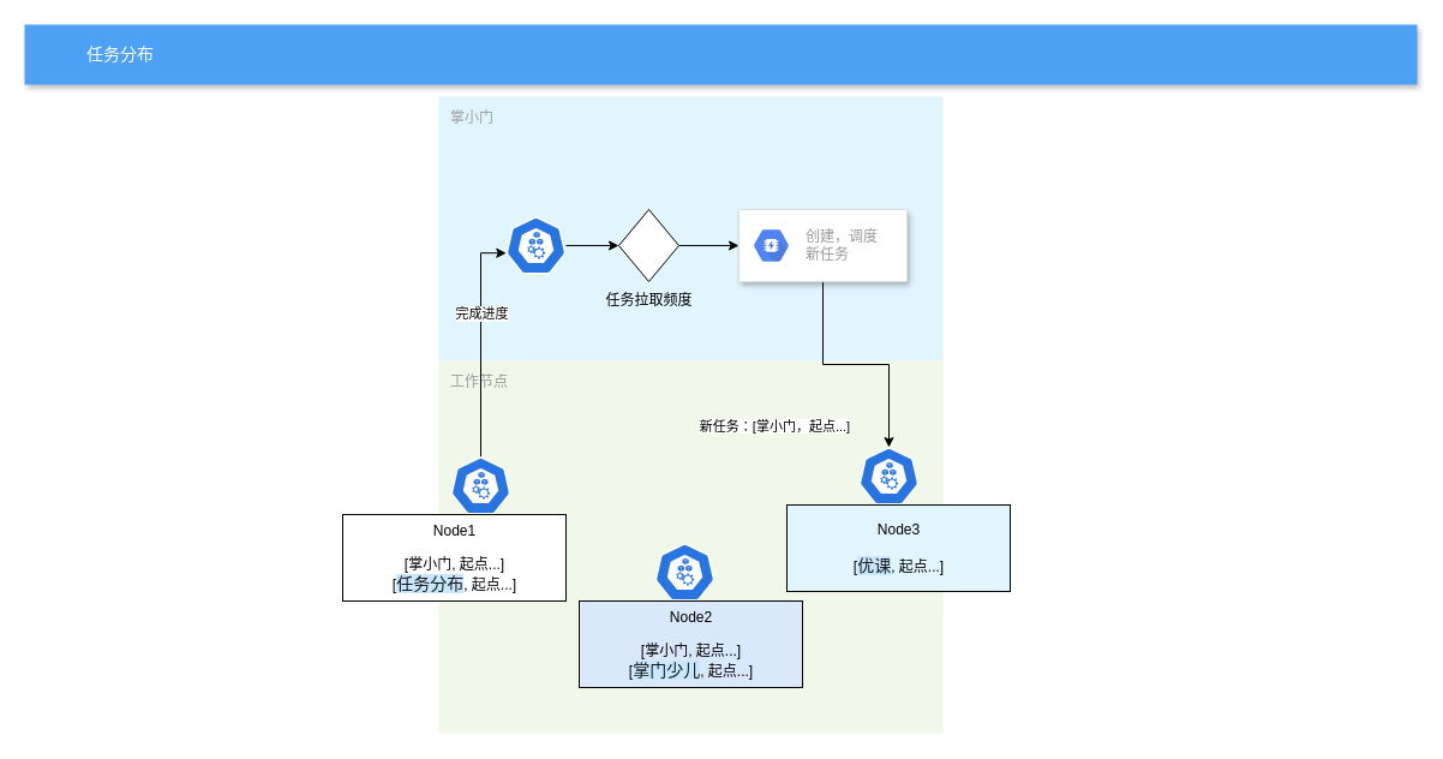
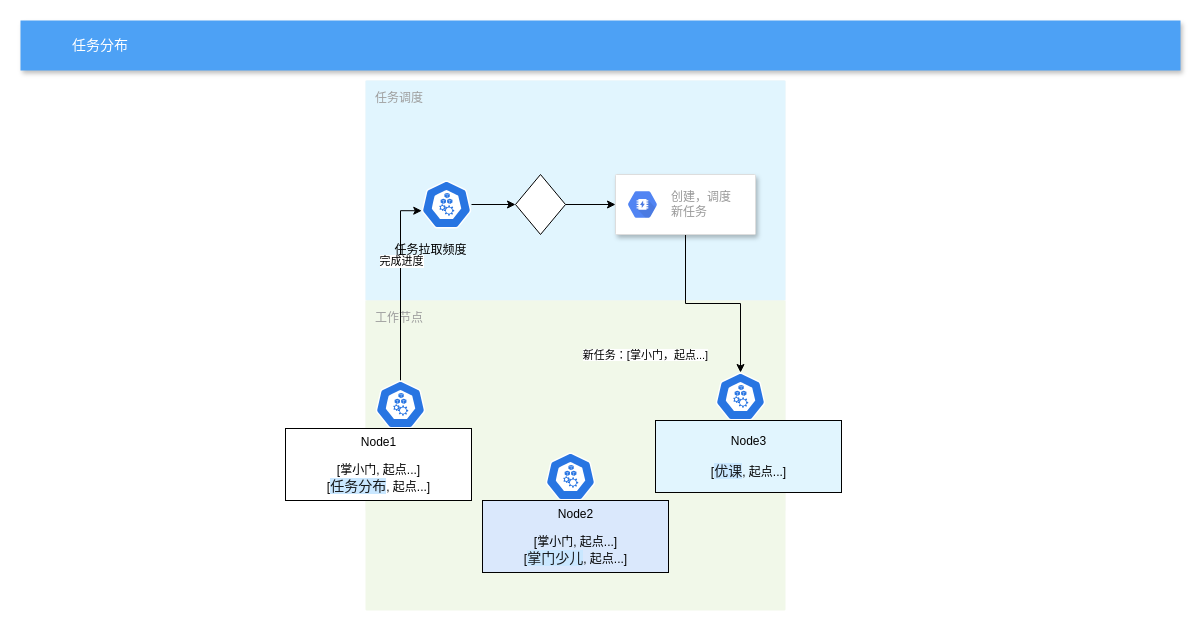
  <mxCell id="0" />
  <mxCell id="1" parent="0" />
  <mxCell id="2" value="" style="fillColor=#F6F6F6;strokeColor=none;shadow=0;gradientColor=none;fontSize=14;align=left;spacing=10;fontColor=#717171;9E9E9E;verticalAlign=top;spacingTop=-4;fontStyle=0;spacingLeft=40;html=1;" parent="1" vertex="1"><mxGeometry x="365" y="80" width="420" height="430" as="geometry" /></mxCell>
- <mxCell id="3" value="掌小门" style="rounded=1;absoluteArcSize=1;arcSize=2;html=1;strokeColor=none;gradientColor=none;shadow=0;dashed=0;strokeColor=none;fontSize=12;fontColor=#9E9E9E;align=left;verticalAlign=top;spacing=10;spacingTop=-4;fillColor=#E1F5FE;" parent="1" vertex="1"><mxGeometry x="365" y="80" width="420" height="220" as="geometry" /></mxCell>
+ <mxCell id="3" value="任务调度" style="rounded=1;absoluteArcSize=1;arcSize=2;html=1;strokeColor=none;gradientColor=none;shadow=0;dashed=0;strokeColor=none;fontSize=12;fontColor=#9E9E9E;align=left;verticalAlign=top;spacing=10;spacingTop=-4;fillColor=#E1F5FE;" parent="1" vertex="1"><mxGeometry x="365" y="80" width="420" height="220" as="geometry" /></mxCell>
  <mxCell id="4" value="任务分布" style="fillColor=#4DA1F5;strokeColor=none;shadow=1;gradientColor=none;fontSize=14;align=left;spacingLeft=50;fontColor=#ffffff;html=1;" parent="1" vertex="1"><mxGeometry x="20" y="20" width="1160" height="50" as="geometry" /></mxCell>
  <mxCell id="5" value="" style="html=1;fillColor=#5184F3;strokeColor=none;verticalAlign=top;labelPosition=center;verticalLabelPosition=bottom;align=center;spacingTop=-6;fontSize=11;fontStyle=1;fontColor=#999999;shape=mxgraph.gcp2.hexIcon;prIcon=cloud_run" parent="1" vertex="1"><mxGeometry x="405" y="394" width="66" height="58.5" as="geometry" /></mxCell>
  <mxCell id="6" value="Cloud Run" style="html=1;fillColor=#5184F3;strokeColor=none;verticalAlign=top;labelPosition=center;verticalLabelPosition=bottom;align=center;spacingTop=-6;fontSize=11;fontStyle=1;fontColor=#999999;shape=mxgraph.gcp2.hexIcon;prIcon=cloud_run" parent="1" vertex="1"><mxGeometry x="405" y="420" width="66" height="58.5" as="geometry" /></mxCell>
  <mxCell id="7" value="工作节点" style="rounded=1;absoluteArcSize=1;arcSize=2;html=1;strokeColor=none;gradientColor=none;shadow=0;dashed=0;strokeColor=none;fontSize=12;fontColor=#9E9E9E;align=left;verticalAlign=top;spacing=10;spacingTop=-4;fillColor=#F1F8E9;" parent="1" vertex="1"><mxGeometry x="365" y="300" width="420" height="310" as="geometry" /></mxCell>
  <mxCell id="8" style="edgeStyle=orthogonalEdgeStyle;rounded=0;orthogonalLoop=1;jettySize=auto;html=1;entryX=0.005;entryY=0.63;entryDx=0;entryDy=0;entryPerimeter=0;" parent="1" source="10" target="14" edge="1"><mxGeometry relative="1" as="geometry" /></mxCell>
  <mxCell id="9" value="完成进度" style="edgeLabel;html=1;align=center;verticalAlign=middle;resizable=0;points=[];" parent="8" vertex="1" connectable="0"><mxGeometry x="0.258" y="1" relative="1" as="geometry"><mxPoint x="1" as="offset" /></mxGeometry></mxCell>
  <mxCell id="10" value="" style="html=1;dashed=0;whitespace=wrap;fillColor=#2875E2;strokeColor=#ffffff;points=[[0.005,0.63,0],[0.1,0.2,0],[0.9,0.2,0],[0.5,0,0],[0.995,0.63,0],[0.72,0.99,0],[0.5,1,0],[0.28,0.99,0]];shape=mxgraph.kubernetes.icon;prIcon=node" parent="1" vertex="1"><mxGeometry x="375" y="380" width="50" height="48" as="geometry" /></mxCell>
  <mxCell id="11" value="" style="html=1;dashed=0;whitespace=wrap;fillColor=#2875E2;strokeColor=#ffffff;points=[[0.005,0.63,0],[0.1,0.2,0],[0.9,0.2,0],[0.5,0,0],[0.995,0.63,0],[0.72,0.99,0],[0.5,1,0],[0.28,0.99,0]];shape=mxgraph.kubernetes.icon;prIcon=node" parent="1" vertex="1"><mxGeometry x="545" y="452" width="50" height="48" as="geometry" /></mxCell>
  <mxCell id="12" value="" style="html=1;dashed=0;whitespace=wrap;fillColor=#2875E2;strokeColor=#ffffff;points=[[0.005,0.63,0],[0.1,0.2,0],[0.9,0.2,0],[0.5,0,0],[0.995,0.63,0],[0.72,0.99,0],[0.5,1,0],[0.28,0.99,0]];shape=mxgraph.kubernetes.icon;prIcon=node" parent="1" vertex="1"><mxGeometry x="715" y="372" width="50" height="48" as="geometry" /></mxCell>
  <mxCell id="13" style="edgeStyle=orthogonalEdgeStyle;rounded=0;orthogonalLoop=1;jettySize=auto;html=1;entryX=0;entryY=0.5;entryDx=0;entryDy=0;" edge="1" parent="1" source="14" target="19"><mxGeometry relative="1" as="geometry" /></mxCell>
  <mxCell id="14" value="" style="html=1;dashed=0;whitespace=wrap;fillColor=#2875E2;strokeColor=#ffffff;points=[[0.005,0.63,0],[0.1,0.2,0],[0.9,0.2,0],[0.5,0,0],[0.995,0.63,0],[0.72,0.99,0],[0.5,1,0],[0.28,0.99,0]];shape=mxgraph.kubernetes.icon;prIcon=node" parent="1" vertex="1"><mxGeometry x="421" y="180" width="50" height="48" as="geometry" /></mxCell>
  <mxCell id="15" value="Node1&lt;br&gt;&lt;br&gt;[掌小门, 起点...]&lt;br&gt;[&lt;span style=&quot;color: rgb(23 , 26 , 29) ; font-family: &amp;#34;microsoft yahei&amp;#34; , &amp;#34;segoe ui&amp;#34; , , &amp;#34;roboto&amp;#34; , &amp;#34;droid sans&amp;#34; , &amp;#34;helvetica neue&amp;#34; , sans-serif , &amp;#34;tahoma&amp;#34; , &amp;#34;segoe ui symbolmyanmar text&amp;#34; , ; font-size: 14px ; text-align: left ; background-color: rgb(201 , 231 , 255)&quot;&gt;任务分布&lt;/span&gt;, 起点...]" style="html=1;align=center;verticalAlign=middle;rounded=0;absoluteArcSize=1;arcSize=10;dashed=0;" parent="1" vertex="1"><mxGeometry x="285" y="428" width="186" height="72" as="geometry" /></mxCell>
  <mxCell id="16" value="Node2&lt;br&gt;&lt;br&gt;[掌小门, 起点...]&lt;br&gt;[&lt;span style=&quot;color: rgb(23 , 26 , 29) ; font-family: &amp;#34;microsoft yahei&amp;#34; , &amp;#34;segoe ui&amp;#34; , , &amp;#34;roboto&amp;#34; , &amp;#34;droid sans&amp;#34; , &amp;#34;helvetica neue&amp;#34; , sans-serif , &amp;#34;tahoma&amp;#34; , &amp;#34;segoe ui symbolmyanmar text&amp;#34; , ; font-size: 14px ; text-align: left ; background-color: rgb(201 , 231 , 255)&quot;&gt;掌门少儿&lt;/span&gt;, 起点...]" style="html=1;align=center;verticalAlign=middle;rounded=0;absoluteArcSize=1;arcSize=10;dashed=0;fillColor=#dae8fc;" parent="1" vertex="1"><mxGeometry x="482" y="500" width="186" height="72" as="geometry" /></mxCell>
  <mxCell id="17" value="Node3&lt;br&gt;&lt;br&gt;&lt;div style=&quot;text-align: left&quot;&gt;&lt;span&gt;[&lt;/span&gt;&lt;font color=&quot;#171a1d&quot;&gt;&lt;span style=&quot;font-size: 14px ; background-color: rgb(201 , 231 , 255)&quot;&gt;优课&lt;/span&gt;&lt;/font&gt;&lt;span&gt;, 起点...]&lt;/span&gt;&lt;/div&gt;" style="html=1;align=center;verticalAlign=middle;rounded=0;absoluteArcSize=1;arcSize=10;dashed=0;fillColor=#e1f5fe;" parent="1" vertex="1"><mxGeometry x="655" y="420" width="186" height="72" as="geometry" /></mxCell>
  <mxCell id="18" style="edgeStyle=orthogonalEdgeStyle;rounded=0;orthogonalLoop=1;jettySize=auto;html=1;entryX=0;entryY=0.5;entryDx=0;entryDy=0;" edge="1" parent="1" source="19" target="21"><mxGeometry relative="1" as="geometry" /></mxCell>
  <mxCell id="19" value="" style="rhombus;whiteSpace=wrap;html=1;" vertex="1" parent="1"><mxGeometry x="515" y="174" width="50" height="60" as="geometry" /></mxCell>
  <mxCell id="20" style="edgeStyle=orthogonalEdgeStyle;rounded=0;orthogonalLoop=1;jettySize=auto;html=1;entryX=0.5;entryY=0;entryDx=0;entryDy=0;entryPerimeter=0;" edge="1" parent="1" source="21" target="12"><mxGeometry relative="1" as="geometry" /></mxCell>
  <mxCell id="21" value="" style="strokeColor=#dddddd;shadow=1;strokeWidth=1;rounded=1;absoluteArcSize=1;arcSize=2;" vertex="1" parent="1"><mxGeometry x="615" y="174" width="140" height="60" as="geometry" /></mxCell>
  <mxCell id="22" value="创建，调度&lt;br&gt;新任务" style="dashed=0;connectable=0;html=1;fillColor=#5184F3;strokeColor=none;shape=mxgraph.gcp2.hexIcon;prIcon=cloud_memorystore;part=1;labelPosition=right;verticalLabelPosition=middle;align=left;verticalAlign=middle;spacingLeft=5;fontColor=#999999;fontSize=12;" vertex="1" parent="21"><mxGeometry y="0.5" width="44" height="39" relative="1" as="geometry"><mxPoint x="5" y="-19.5" as="offset" /></mxGeometry></mxCell>
  <mxCell id="23" value="&lt;span style=&quot;font-size: 11px ; background-color: rgb(255 , 255 , 255)&quot;&gt;新任务：[掌小门，起点...]&lt;/span&gt;" style="text;html=1;resizable=0;autosize=1;align=center;verticalAlign=middle;points=[];fillColor=none;strokeColor=none;rounded=0;" vertex="1" parent="1"><mxGeometry x="575" y="345" width="140" height="20" as="geometry" /></mxCell>
- <mxCell id="24" value="任务拉取频度" style="text;html=1;resizable=0;autosize=1;align=center;verticalAlign=middle;points=[];fillColor=none;strokeColor=none;rounded=0;" vertex="1" parent="1"><mxGeometry x="495" y="240" width="90" height="20" as="geometry" /></mxCell>
+ <mxCell id="24" value="任务拉取频度" style="text;html=1;resizable=0;autosize=1;align=center;verticalAlign=middle;points=[];fillColor=none;strokeColor=none;rounded=0;" vertex="1" parent="1"><mxGeometry x="385" y="240" width="90" height="20" as="geometry" /></mxCell>
